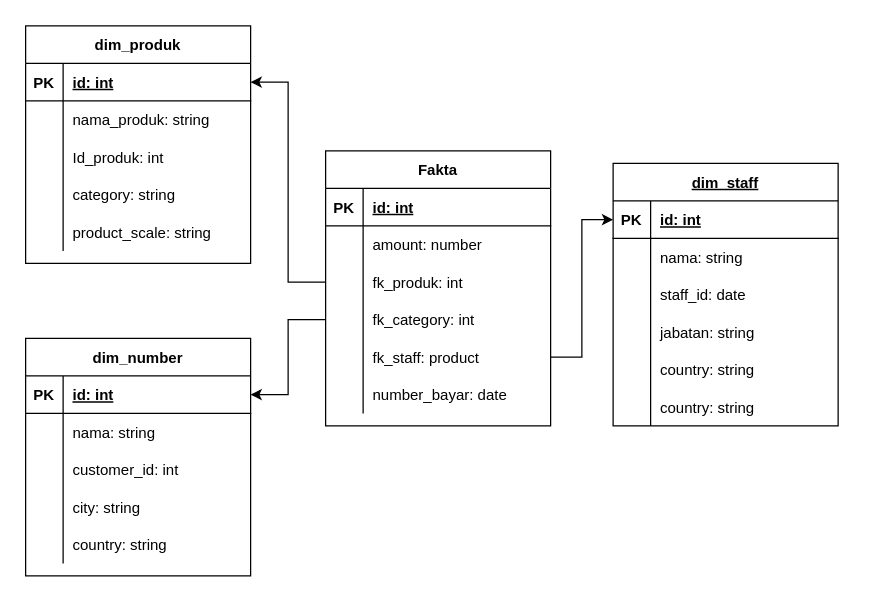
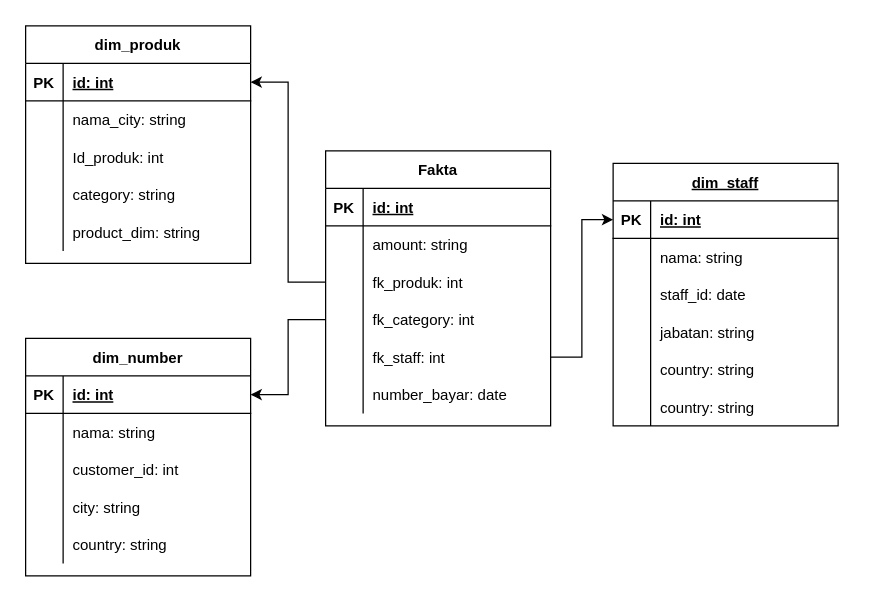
  <mxCell id="0" />
  <mxCell id="1" parent="0" />
  <mxCell id="2" value="Fakta" style="shape=table;startSize=30;container=1;collapsible=1;childLayout=tableLayout;fixedRows=1;rowLines=0;fontStyle=1;align=center;resizeLast=1;" parent="1" vertex="1"><mxGeometry x="260" y="120" width="180" height="220" as="geometry" /></mxCell>
  <mxCell id="3" value="" style="shape=tableRow;horizontal=0;startSize=0;swimlaneHead=0;swimlaneBody=0;fillColor=none;collapsible=0;dropTarget=0;points=[[0,0.5],[1,0.5]];portConstraint=eastwest;top=0;left=0;right=0;bottom=1;" parent="2" vertex="1"><mxGeometry y="30" width="180" height="30" as="geometry" /></mxCell>
  <mxCell id="4" value="PK" style="shape=partialRectangle;connectable=0;fillColor=none;top=0;left=0;bottom=0;right=0;fontStyle=1;overflow=hidden;" parent="3" vertex="1"><mxGeometry width="30" height="30" as="geometry"><mxRectangle width="30" height="30" as="alternateBounds" /></mxGeometry></mxCell>
  <mxCell id="5" value="id: int" style="shape=partialRectangle;connectable=0;fillColor=none;top=0;left=0;bottom=0;right=0;align=left;spacingLeft=6;fontStyle=5;overflow=hidden;" parent="3" vertex="1"><mxGeometry x="30" width="150" height="30" as="geometry"><mxRectangle width="150" height="30" as="alternateBounds" /></mxGeometry></mxCell>
  <mxCell id="6" value="" style="shape=tableRow;horizontal=0;startSize=0;swimlaneHead=0;swimlaneBody=0;fillColor=none;collapsible=0;dropTarget=0;points=[[0,0.5],[1,0.5]];portConstraint=eastwest;top=0;left=0;right=0;bottom=0;" parent="2" vertex="1"><mxGeometry y="60" width="180" height="30" as="geometry" /></mxCell>
  <mxCell id="7" value="" style="shape=partialRectangle;connectable=0;fillColor=none;top=0;left=0;bottom=0;right=0;editable=1;overflow=hidden;" parent="6" vertex="1"><mxGeometry width="30" height="30" as="geometry"><mxRectangle width="30" height="30" as="alternateBounds" /></mxGeometry></mxCell>
- <mxCell id="8" value="amount: number" style="shape=partialRectangle;connectable=0;fillColor=none;top=0;left=0;bottom=0;right=0;align=left;spacingLeft=6;overflow=hidden;" parent="6" vertex="1"><mxGeometry x="30" width="150" height="30" as="geometry"><mxRectangle width="150" height="30" as="alternateBounds" /></mxGeometry></mxCell>
+ <mxCell id="8" value="amount: string" style="shape=partialRectangle;connectable=0;fillColor=none;top=0;left=0;bottom=0;right=0;align=left;spacingLeft=6;overflow=hidden;" parent="6" vertex="1"><mxGeometry x="30" width="150" height="30" as="geometry"><mxRectangle width="150" height="30" as="alternateBounds" /></mxGeometry></mxCell>
  <mxCell id="9" value="" style="shape=tableRow;horizontal=0;startSize=0;swimlaneHead=0;swimlaneBody=0;fillColor=none;collapsible=0;dropTarget=0;points=[[0,0.5],[1,0.5]];portConstraint=eastwest;top=0;left=0;right=0;bottom=0;" parent="2" vertex="1"><mxGeometry y="90" width="180" height="30" as="geometry" /></mxCell>
  <mxCell id="10" value="" style="shape=partialRectangle;connectable=0;fillColor=none;top=0;left=0;bottom=0;right=0;editable=1;overflow=hidden;" parent="9" vertex="1"><mxGeometry width="30" height="30" as="geometry"><mxRectangle width="30" height="30" as="alternateBounds" /></mxGeometry></mxCell>
  <mxCell id="11" value="fk_produk: int" style="shape=partialRectangle;connectable=0;fillColor=none;top=0;left=0;bottom=0;right=0;align=left;spacingLeft=6;overflow=hidden;" parent="9" vertex="1"><mxGeometry x="30" width="150" height="30" as="geometry"><mxRectangle width="150" height="30" as="alternateBounds" /></mxGeometry></mxCell>
  <mxCell id="12" value="" style="shape=tableRow;horizontal=0;startSize=0;swimlaneHead=0;swimlaneBody=0;fillColor=none;collapsible=0;dropTarget=0;points=[[0,0.5],[1,0.5]];portConstraint=eastwest;top=0;left=0;right=0;bottom=0;" parent="2" vertex="1"><mxGeometry y="120" width="180" height="30" as="geometry" /></mxCell>
  <mxCell id="13" value="" style="shape=partialRectangle;connectable=0;fillColor=none;top=0;left=0;bottom=0;right=0;editable=1;overflow=hidden;" parent="12" vertex="1"><mxGeometry width="30" height="30" as="geometry"><mxRectangle width="30" height="30" as="alternateBounds" /></mxGeometry></mxCell>
  <mxCell id="14" value="fk_category: int" style="shape=partialRectangle;connectable=0;fillColor=none;top=0;left=0;bottom=0;right=0;align=left;spacingLeft=6;overflow=hidden;" parent="12" vertex="1"><mxGeometry x="30" width="150" height="30" as="geometry"><mxRectangle width="150" height="30" as="alternateBounds" /></mxGeometry></mxCell>
  <mxCell id="15" value="" style="shape=tableRow;horizontal=0;startSize=0;swimlaneHead=0;swimlaneBody=0;fillColor=none;collapsible=0;dropTarget=0;points=[[0,0.5],[1,0.5]];portConstraint=eastwest;top=0;left=0;right=0;bottom=0;" parent="2" vertex="1"><mxGeometry y="150" width="180" height="30" as="geometry" /></mxCell>
  <mxCell id="16" value="" style="shape=partialRectangle;connectable=0;fillColor=none;top=0;left=0;bottom=0;right=0;editable=1;overflow=hidden;" parent="15" vertex="1"><mxGeometry width="30" height="30" as="geometry"><mxRectangle width="30" height="30" as="alternateBounds" /></mxGeometry></mxCell>
- <mxCell id="17" value="fk_staff: product" style="shape=partialRectangle;connectable=0;fillColor=none;top=0;left=0;bottom=0;right=0;align=left;spacingLeft=6;overflow=hidden;" parent="15" vertex="1"><mxGeometry x="30" width="150" height="30" as="geometry"><mxRectangle width="150" height="30" as="alternateBounds" /></mxGeometry></mxCell>
+ <mxCell id="17" value="fk_staff: int" style="shape=partialRectangle;connectable=0;fillColor=none;top=0;left=0;bottom=0;right=0;align=left;spacingLeft=6;overflow=hidden;" parent="15" vertex="1"><mxGeometry x="30" width="150" height="30" as="geometry"><mxRectangle width="150" height="30" as="alternateBounds" /></mxGeometry></mxCell>
  <mxCell id="18" value="" style="shape=tableRow;horizontal=0;startSize=0;swimlaneHead=0;swimlaneBody=0;fillColor=none;collapsible=0;dropTarget=0;points=[[0,0.5],[1,0.5]];portConstraint=eastwest;top=0;left=0;right=0;bottom=0;" parent="2" vertex="1"><mxGeometry y="180" width="180" height="30" as="geometry" /></mxCell>
  <mxCell id="19" value="" style="shape=partialRectangle;connectable=0;fillColor=none;top=0;left=0;bottom=0;right=0;editable=1;overflow=hidden;" parent="18" vertex="1"><mxGeometry width="30" height="30" as="geometry"><mxRectangle width="30" height="30" as="alternateBounds" /></mxGeometry></mxCell>
  <mxCell id="20" value="number_bayar: date" style="shape=partialRectangle;connectable=0;fillColor=none;top=0;left=0;bottom=0;right=0;align=left;spacingLeft=6;overflow=hidden;" parent="18" vertex="1"><mxGeometry x="30" width="150" height="30" as="geometry"><mxRectangle width="150" height="30" as="alternateBounds" /></mxGeometry></mxCell>
  <mxCell id="21" value="dim_produk" style="shape=table;startSize=30;container=1;collapsible=1;childLayout=tableLayout;fixedRows=1;rowLines=0;fontStyle=1;align=center;resizeLast=1;" parent="1" vertex="1"><mxGeometry x="20" y="20" width="180" height="190" as="geometry" /></mxCell>
  <mxCell id="22" value="" style="shape=tableRow;horizontal=0;startSize=0;swimlaneHead=0;swimlaneBody=0;fillColor=none;collapsible=0;dropTarget=0;points=[[0,0.5],[1,0.5]];portConstraint=eastwest;top=0;left=0;right=0;bottom=1;" parent="21" vertex="1"><mxGeometry y="30" width="180" height="30" as="geometry" /></mxCell>
  <mxCell id="23" value="PK" style="shape=partialRectangle;connectable=0;fillColor=none;top=0;left=0;bottom=0;right=0;fontStyle=1;overflow=hidden;" parent="22" vertex="1"><mxGeometry width="30" height="30" as="geometry"><mxRectangle width="30" height="30" as="alternateBounds" /></mxGeometry></mxCell>
  <mxCell id="24" value="id: int" style="shape=partialRectangle;connectable=0;fillColor=none;top=0;left=0;bottom=0;right=0;align=left;spacingLeft=6;fontStyle=5;overflow=hidden;" parent="22" vertex="1"><mxGeometry x="30" width="150" height="30" as="geometry"><mxRectangle width="150" height="30" as="alternateBounds" /></mxGeometry></mxCell>
  <mxCell id="25" value="" style="shape=tableRow;horizontal=0;startSize=0;swimlaneHead=0;swimlaneBody=0;fillColor=none;collapsible=0;dropTarget=0;points=[[0,0.5],[1,0.5]];portConstraint=eastwest;top=0;left=0;right=0;bottom=0;" parent="21" vertex="1"><mxGeometry y="60" width="180" height="30" as="geometry" /></mxCell>
  <mxCell id="26" value="" style="shape=partialRectangle;connectable=0;fillColor=none;top=0;left=0;bottom=0;right=0;editable=1;overflow=hidden;" parent="25" vertex="1"><mxGeometry width="30" height="30" as="geometry"><mxRectangle width="30" height="30" as="alternateBounds" /></mxGeometry></mxCell>
- <mxCell id="27" value="nama_produk: string" style="shape=partialRectangle;connectable=0;fillColor=none;top=0;left=0;bottom=0;right=0;align=left;spacingLeft=6;overflow=hidden;" parent="25" vertex="1"><mxGeometry x="30" width="150" height="30" as="geometry"><mxRectangle width="150" height="30" as="alternateBounds" /></mxGeometry></mxCell>
+ <mxCell id="27" value="nama_city: string" style="shape=partialRectangle;connectable=0;fillColor=none;top=0;left=0;bottom=0;right=0;align=left;spacingLeft=6;overflow=hidden;" parent="25" vertex="1"><mxGeometry x="30" width="150" height="30" as="geometry"><mxRectangle width="150" height="30" as="alternateBounds" /></mxGeometry></mxCell>
  <mxCell id="28" value="" style="shape=tableRow;horizontal=0;startSize=0;swimlaneHead=0;swimlaneBody=0;fillColor=none;collapsible=0;dropTarget=0;points=[[0,0.5],[1,0.5]];portConstraint=eastwest;top=0;left=0;right=0;bottom=0;" parent="21" vertex="1"><mxGeometry y="90" width="180" height="30" as="geometry" /></mxCell>
  <mxCell id="29" value="" style="shape=partialRectangle;connectable=0;fillColor=none;top=0;left=0;bottom=0;right=0;editable=1;overflow=hidden;" parent="28" vertex="1"><mxGeometry width="30" height="30" as="geometry"><mxRectangle width="30" height="30" as="alternateBounds" /></mxGeometry></mxCell>
  <mxCell id="30" value="Id_produk: int" style="shape=partialRectangle;connectable=0;fillColor=none;top=0;left=0;bottom=0;right=0;align=left;spacingLeft=6;overflow=hidden;" parent="28" vertex="1"><mxGeometry x="30" width="150" height="30" as="geometry"><mxRectangle width="150" height="30" as="alternateBounds" /></mxGeometry></mxCell>
  <mxCell id="31" value="" style="shape=tableRow;horizontal=0;startSize=0;swimlaneHead=0;swimlaneBody=0;fillColor=none;collapsible=0;dropTarget=0;points=[[0,0.5],[1,0.5]];portConstraint=eastwest;top=0;left=0;right=0;bottom=0;" parent="21" vertex="1"><mxGeometry y="120" width="180" height="30" as="geometry" /></mxCell>
  <mxCell id="32" value="" style="shape=partialRectangle;connectable=0;fillColor=none;top=0;left=0;bottom=0;right=0;editable=1;overflow=hidden;" parent="31" vertex="1"><mxGeometry width="30" height="30" as="geometry"><mxRectangle width="30" height="30" as="alternateBounds" /></mxGeometry></mxCell>
  <mxCell id="33" value="category: string" style="shape=partialRectangle;connectable=0;fillColor=none;top=0;left=0;bottom=0;right=0;align=left;spacingLeft=6;overflow=hidden;" parent="31" vertex="1"><mxGeometry x="30" width="150" height="30" as="geometry"><mxRectangle width="150" height="30" as="alternateBounds" /></mxGeometry></mxCell>
  <mxCell id="34" value="" style="shape=tableRow;horizontal=0;startSize=0;swimlaneHead=0;swimlaneBody=0;fillColor=none;collapsible=0;dropTarget=0;points=[[0,0.5],[1,0.5]];portConstraint=eastwest;top=0;left=0;right=0;bottom=0;" parent="21" vertex="1"><mxGeometry y="150" width="180" height="30" as="geometry" /></mxCell>
  <mxCell id="35" value="" style="shape=partialRectangle;connectable=0;fillColor=none;top=0;left=0;bottom=0;right=0;editable=1;overflow=hidden;" parent="34" vertex="1"><mxGeometry width="30" height="30" as="geometry"><mxRectangle width="30" height="30" as="alternateBounds" /></mxGeometry></mxCell>
- <mxCell id="36" value="product_scale: string" style="shape=partialRectangle;connectable=0;fillColor=none;top=0;left=0;bottom=0;right=0;align=left;spacingLeft=6;overflow=hidden;" parent="34" vertex="1"><mxGeometry x="30" width="150" height="30" as="geometry"><mxRectangle width="150" height="30" as="alternateBounds" /></mxGeometry></mxCell>
+ <mxCell id="36" value="product_dim: string" style="shape=partialRectangle;connectable=0;fillColor=none;top=0;left=0;bottom=0;right=0;align=left;spacingLeft=6;overflow=hidden;" parent="34" vertex="1"><mxGeometry x="30" width="150" height="30" as="geometry"><mxRectangle width="150" height="30" as="alternateBounds" /></mxGeometry></mxCell>
  <mxCell id="37" style="edgeStyle=orthogonalEdgeStyle;rounded=0;orthogonalLoop=1;jettySize=auto;html=1;entryX=1;entryY=0.5;entryDx=0;entryDy=0;" parent="1" source="9" target="22" edge="1"><mxGeometry relative="1" as="geometry" /></mxCell>
  <mxCell id="38" value="dim_number" style="shape=table;startSize=30;container=1;collapsible=1;childLayout=tableLayout;fixedRows=1;rowLines=0;fontStyle=1;align=center;resizeLast=1;" parent="1" vertex="1"><mxGeometry x="20" y="270" width="180" height="190" as="geometry" /></mxCell>
  <mxCell id="39" value="" style="shape=tableRow;horizontal=0;startSize=0;swimlaneHead=0;swimlaneBody=0;fillColor=none;collapsible=0;dropTarget=0;points=[[0,0.5],[1,0.5]];portConstraint=eastwest;top=0;left=0;right=0;bottom=1;" parent="38" vertex="1"><mxGeometry y="30" width="180" height="30" as="geometry" /></mxCell>
  <mxCell id="40" value="PK" style="shape=partialRectangle;connectable=0;fillColor=none;top=0;left=0;bottom=0;right=0;fontStyle=1;overflow=hidden;" parent="39" vertex="1"><mxGeometry width="30" height="30" as="geometry"><mxRectangle width="30" height="30" as="alternateBounds" /></mxGeometry></mxCell>
  <mxCell id="41" value="id: int" style="shape=partialRectangle;connectable=0;fillColor=none;top=0;left=0;bottom=0;right=0;align=left;spacingLeft=6;fontStyle=5;overflow=hidden;" parent="39" vertex="1"><mxGeometry x="30" width="150" height="30" as="geometry"><mxRectangle width="150" height="30" as="alternateBounds" /></mxGeometry></mxCell>
  <mxCell id="42" value="" style="shape=tableRow;horizontal=0;startSize=0;swimlaneHead=0;swimlaneBody=0;fillColor=none;collapsible=0;dropTarget=0;points=[[0,0.5],[1,0.5]];portConstraint=eastwest;top=0;left=0;right=0;bottom=0;" parent="38" vertex="1"><mxGeometry y="60" width="180" height="30" as="geometry" /></mxCell>
  <mxCell id="43" value="" style="shape=partialRectangle;connectable=0;fillColor=none;top=0;left=0;bottom=0;right=0;editable=1;overflow=hidden;" parent="42" vertex="1"><mxGeometry width="30" height="30" as="geometry"><mxRectangle width="30" height="30" as="alternateBounds" /></mxGeometry></mxCell>
  <mxCell id="44" value="nama: string" style="shape=partialRectangle;connectable=0;fillColor=none;top=0;left=0;bottom=0;right=0;align=left;spacingLeft=6;overflow=hidden;" parent="42" vertex="1"><mxGeometry x="30" width="150" height="30" as="geometry"><mxRectangle width="150" height="30" as="alternateBounds" /></mxGeometry></mxCell>
  <mxCell id="45" value="" style="shape=tableRow;horizontal=0;startSize=0;swimlaneHead=0;swimlaneBody=0;fillColor=none;collapsible=0;dropTarget=0;points=[[0,0.5],[1,0.5]];portConstraint=eastwest;top=0;left=0;right=0;bottom=0;" parent="38" vertex="1"><mxGeometry y="90" width="180" height="30" as="geometry" /></mxCell>
  <mxCell id="46" value="" style="shape=partialRectangle;connectable=0;fillColor=none;top=0;left=0;bottom=0;right=0;editable=1;overflow=hidden;" parent="45" vertex="1"><mxGeometry width="30" height="30" as="geometry"><mxRectangle width="30" height="30" as="alternateBounds" /></mxGeometry></mxCell>
  <mxCell id="47" value="customer_id: int" style="shape=partialRectangle;connectable=0;fillColor=none;top=0;left=0;bottom=0;right=0;align=left;spacingLeft=6;overflow=hidden;" parent="45" vertex="1"><mxGeometry x="30" width="150" height="30" as="geometry"><mxRectangle width="150" height="30" as="alternateBounds" /></mxGeometry></mxCell>
  <mxCell id="48" value="" style="shape=tableRow;horizontal=0;startSize=0;swimlaneHead=0;swimlaneBody=0;fillColor=none;collapsible=0;dropTarget=0;points=[[0,0.5],[1,0.5]];portConstraint=eastwest;top=0;left=0;right=0;bottom=0;" parent="38" vertex="1"><mxGeometry y="120" width="180" height="30" as="geometry" /></mxCell>
  <mxCell id="49" value="" style="shape=partialRectangle;connectable=0;fillColor=none;top=0;left=0;bottom=0;right=0;editable=1;overflow=hidden;" parent="48" vertex="1"><mxGeometry width="30" height="30" as="geometry"><mxRectangle width="30" height="30" as="alternateBounds" /></mxGeometry></mxCell>
  <mxCell id="50" value="city: string" style="shape=partialRectangle;connectable=0;fillColor=none;top=0;left=0;bottom=0;right=0;align=left;spacingLeft=6;overflow=hidden;" parent="48" vertex="1"><mxGeometry x="30" width="150" height="30" as="geometry"><mxRectangle width="150" height="30" as="alternateBounds" /></mxGeometry></mxCell>
  <mxCell id="51" value="" style="shape=tableRow;horizontal=0;startSize=0;swimlaneHead=0;swimlaneBody=0;fillColor=none;collapsible=0;dropTarget=0;points=[[0,0.5],[1,0.5]];portConstraint=eastwest;top=0;left=0;right=0;bottom=0;" parent="38" vertex="1"><mxGeometry y="150" width="180" height="30" as="geometry" /></mxCell>
  <mxCell id="52" value="" style="shape=partialRectangle;connectable=0;fillColor=none;top=0;left=0;bottom=0;right=0;editable=1;overflow=hidden;" parent="51" vertex="1"><mxGeometry width="30" height="30" as="geometry"><mxRectangle width="30" height="30" as="alternateBounds" /></mxGeometry></mxCell>
  <mxCell id="53" value="country: string" style="shape=partialRectangle;connectable=0;fillColor=none;top=0;left=0;bottom=0;right=0;align=left;spacingLeft=6;overflow=hidden;" parent="51" vertex="1"><mxGeometry x="30" width="150" height="30" as="geometry"><mxRectangle width="150" height="30" as="alternateBounds" /></mxGeometry></mxCell>
  <mxCell id="54" style="edgeStyle=orthogonalEdgeStyle;rounded=0;orthogonalLoop=1;jettySize=auto;html=1;entryX=1;entryY=0.5;entryDx=0;entryDy=0;" parent="1" source="12" target="39" edge="1"><mxGeometry relative="1" as="geometry" /></mxCell>
  <mxCell id="55" value="dim_staff" style="shape=table;startSize=30;container=1;collapsible=1;childLayout=tableLayout;fixedRows=1;rowLines=0;fontStyle=5;align=center;resizeLast=1;" parent="1" vertex="1"><mxGeometry x="490" y="130" width="180" height="210" as="geometry" /></mxCell>
  <mxCell id="56" value="" style="shape=tableRow;horizontal=0;startSize=0;swimlaneHead=0;swimlaneBody=0;fillColor=none;collapsible=0;dropTarget=0;points=[[0,0.5],[1,0.5]];portConstraint=eastwest;top=0;left=0;right=0;bottom=1;" parent="55" vertex="1"><mxGeometry y="30" width="180" height="30" as="geometry" /></mxCell>
  <mxCell id="57" value="PK" style="shape=partialRectangle;connectable=0;fillColor=none;top=0;left=0;bottom=0;right=0;fontStyle=1;overflow=hidden;" parent="56" vertex="1"><mxGeometry width="30" height="30" as="geometry"><mxRectangle width="30" height="30" as="alternateBounds" /></mxGeometry></mxCell>
  <mxCell id="58" value="id: int" style="shape=partialRectangle;connectable=0;fillColor=none;top=0;left=0;bottom=0;right=0;align=left;spacingLeft=6;fontStyle=5;overflow=hidden;" parent="56" vertex="1"><mxGeometry x="30" width="150" height="30" as="geometry"><mxRectangle width="150" height="30" as="alternateBounds" /></mxGeometry></mxCell>
  <mxCell id="59" value="" style="shape=tableRow;horizontal=0;startSize=0;swimlaneHead=0;swimlaneBody=0;fillColor=none;collapsible=0;dropTarget=0;points=[[0,0.5],[1,0.5]];portConstraint=eastwest;top=0;left=0;right=0;bottom=0;" parent="55" vertex="1"><mxGeometry y="60" width="180" height="30" as="geometry" /></mxCell>
  <mxCell id="60" value="" style="shape=partialRectangle;connectable=0;fillColor=none;top=0;left=0;bottom=0;right=0;editable=1;overflow=hidden;" parent="59" vertex="1"><mxGeometry width="30" height="30" as="geometry"><mxRectangle width="30" height="30" as="alternateBounds" /></mxGeometry></mxCell>
  <mxCell id="61" value="nama: string" style="shape=partialRectangle;connectable=0;fillColor=none;top=0;left=0;bottom=0;right=0;align=left;spacingLeft=6;overflow=hidden;" parent="59" vertex="1"><mxGeometry x="30" width="150" height="30" as="geometry"><mxRectangle width="150" height="30" as="alternateBounds" /></mxGeometry></mxCell>
  <mxCell id="62" value="" style="shape=tableRow;horizontal=0;startSize=0;swimlaneHead=0;swimlaneBody=0;fillColor=none;collapsible=0;dropTarget=0;points=[[0,0.5],[1,0.5]];portConstraint=eastwest;top=0;left=0;right=0;bottom=0;" parent="55" vertex="1"><mxGeometry y="90" width="180" height="30" as="geometry" /></mxCell>
  <mxCell id="63" value="" style="shape=partialRectangle;connectable=0;fillColor=none;top=0;left=0;bottom=0;right=0;editable=1;overflow=hidden;" parent="62" vertex="1"><mxGeometry width="30" height="30" as="geometry"><mxRectangle width="30" height="30" as="alternateBounds" /></mxGeometry></mxCell>
  <mxCell id="64" value="staff_id: date" style="shape=partialRectangle;connectable=0;fillColor=none;top=0;left=0;bottom=0;right=0;align=left;spacingLeft=6;overflow=hidden;" parent="62" vertex="1"><mxGeometry x="30" width="150" height="30" as="geometry"><mxRectangle width="150" height="30" as="alternateBounds" /></mxGeometry></mxCell>
  <mxCell id="65" value="" style="shape=tableRow;horizontal=0;startSize=0;swimlaneHead=0;swimlaneBody=0;fillColor=none;collapsible=0;dropTarget=0;points=[[0,0.5],[1,0.5]];portConstraint=eastwest;top=0;left=0;right=0;bottom=0;" parent="55" vertex="1"><mxGeometry y="120" width="180" height="30" as="geometry" /></mxCell>
  <mxCell id="66" value="" style="shape=partialRectangle;connectable=0;fillColor=none;top=0;left=0;bottom=0;right=0;editable=1;overflow=hidden;" parent="65" vertex="1"><mxGeometry width="30" height="30" as="geometry"><mxRectangle width="30" height="30" as="alternateBounds" /></mxGeometry></mxCell>
  <mxCell id="67" value="jabatan: string" style="shape=partialRectangle;connectable=0;fillColor=none;top=0;left=0;bottom=0;right=0;align=left;spacingLeft=6;overflow=hidden;" parent="65" vertex="1"><mxGeometry x="30" width="150" height="30" as="geometry"><mxRectangle width="150" height="30" as="alternateBounds" /></mxGeometry></mxCell>
  <mxCell id="68" value="" style="shape=tableRow;horizontal=0;startSize=0;swimlaneHead=0;swimlaneBody=0;fillColor=none;collapsible=0;dropTarget=0;points=[[0,0.5],[1,0.5]];portConstraint=eastwest;top=0;left=0;right=0;bottom=0;" parent="55" vertex="1"><mxGeometry y="150" width="180" height="30" as="geometry" /></mxCell>
  <mxCell id="69" value="" style="shape=partialRectangle;connectable=0;fillColor=none;top=0;left=0;bottom=0;right=0;editable=1;overflow=hidden;" parent="68" vertex="1"><mxGeometry width="30" height="30" as="geometry"><mxRectangle width="30" height="30" as="alternateBounds" /></mxGeometry></mxCell>
  <mxCell id="70" value="country: string" style="shape=partialRectangle;connectable=0;fillColor=none;top=0;left=0;bottom=0;right=0;align=left;spacingLeft=6;overflow=hidden;" parent="68" vertex="1"><mxGeometry x="30" width="150" height="30" as="geometry"><mxRectangle width="150" height="30" as="alternateBounds" /></mxGeometry></mxCell>
  <mxCell id="71" style="shape=tableRow;horizontal=0;startSize=0;swimlaneHead=0;swimlaneBody=0;fillColor=none;collapsible=0;dropTarget=0;points=[[0,0.5],[1,0.5]];portConstraint=eastwest;top=0;left=0;right=0;bottom=0;" vertex="1" parent="55"><mxGeometry y="180" width="180" height="30" as="geometry" /></mxCell>
  <mxCell id="72" style="shape=partialRectangle;connectable=0;fillColor=none;top=0;left=0;bottom=0;right=0;editable=1;overflow=hidden;" vertex="1" parent="71"><mxGeometry width="30" height="30" as="geometry"><mxRectangle width="30" height="30" as="alternateBounds" /></mxGeometry></mxCell>
  <mxCell id="73" value="country: string" style="shape=partialRectangle;connectable=0;fillColor=none;top=0;left=0;bottom=0;right=0;align=left;spacingLeft=6;overflow=hidden;" vertex="1" parent="71"><mxGeometry x="30" width="150" height="30" as="geometry"><mxRectangle width="150" height="30" as="alternateBounds" /></mxGeometry></mxCell>
  <mxCell id="74" style="edgeStyle=orthogonalEdgeStyle;rounded=0;orthogonalLoop=1;jettySize=auto;html=1;entryX=0;entryY=0.5;entryDx=0;entryDy=0;" parent="1" source="15" target="56" edge="1"><mxGeometry relative="1" as="geometry" /></mxCell>
  <mxCell id="75" value="" style="shape=tableRow;horizontal=0;startSize=0;swimlaneHead=0;swimlaneBody=0;fillColor=none;collapsible=0;dropTarget=0;points=[[0,0.5],[1,0.5]];portConstraint=eastwest;top=0;left=0;right=0;bottom=0;" parent="1" vertex="1"><mxGeometry x="492" y="280" width="190" height="20" as="geometry" /></mxCell>
  <mxCell id="76" value="" style="shape=partialRectangle;connectable=0;fillColor=none;top=0;left=0;bottom=0;right=0;editable=1;overflow=hidden;" parent="75" vertex="1"><mxGeometry width="30" height="20" as="geometry"><mxRectangle width="30" height="20" as="alternateBounds" /></mxGeometry></mxCell>
